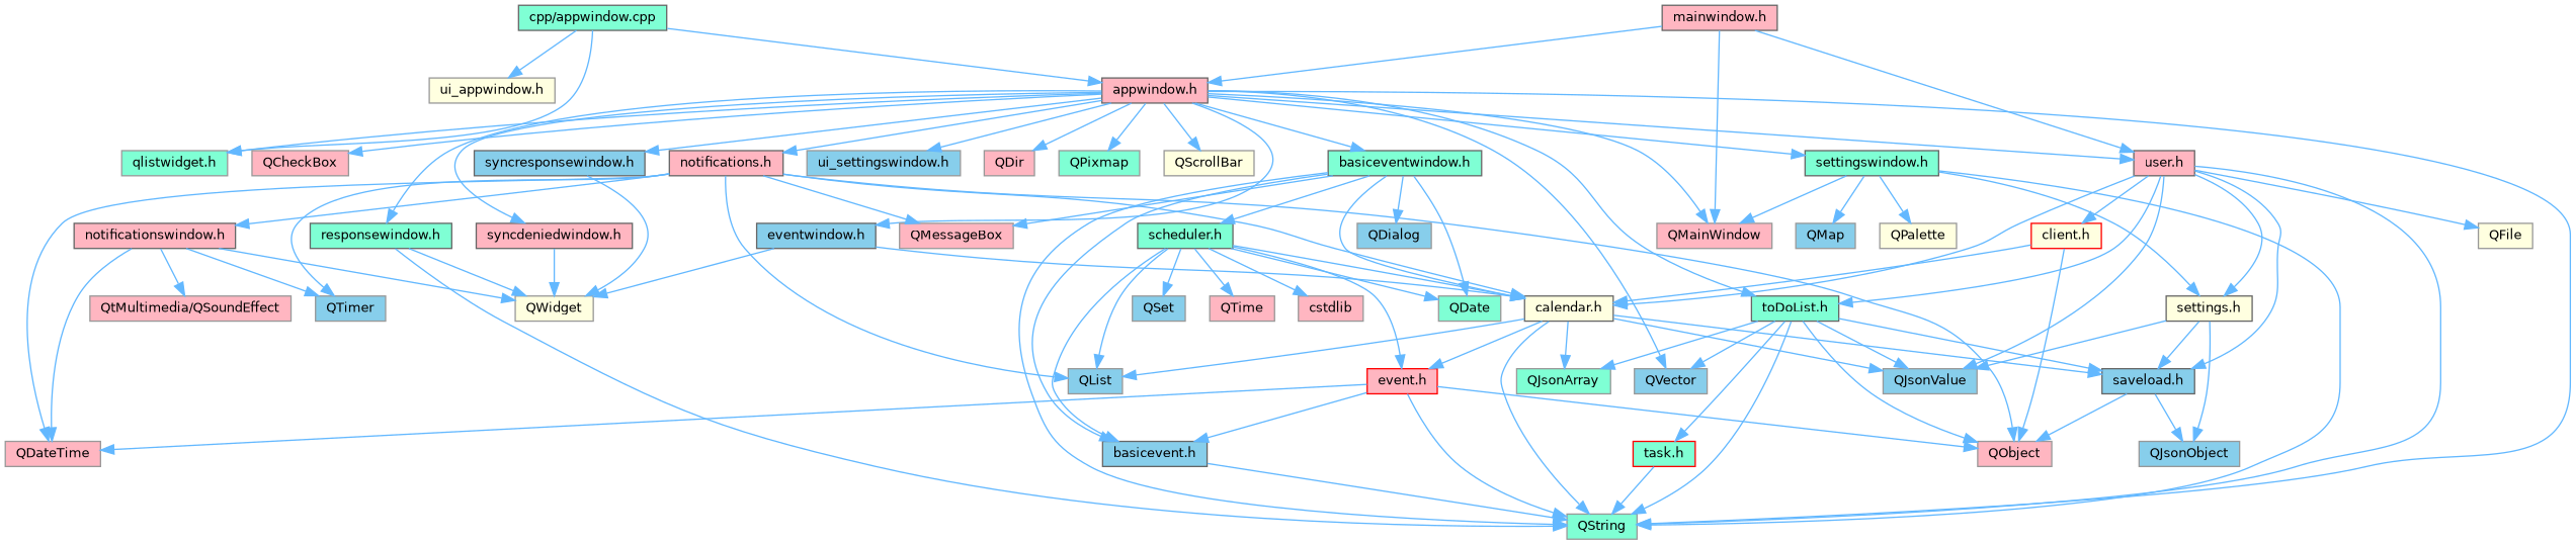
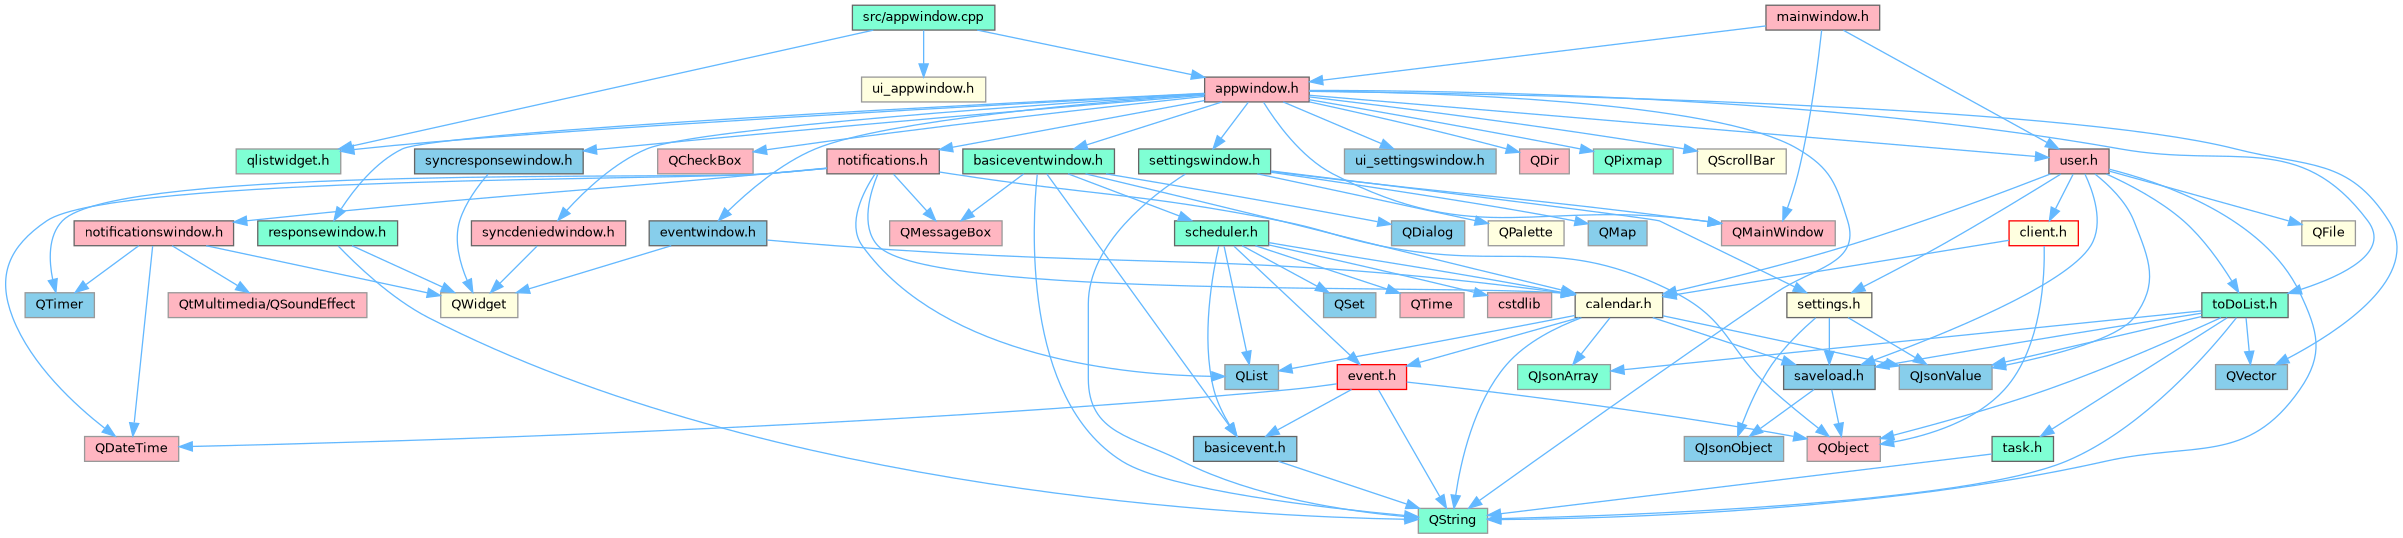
  digraph {
    node [color=grey60 fillcolor=lightpink fontname=Helvetica fontsize=10 shape=box style=filled]
    edge [color=steelblue1 fontname=Helvetica fontsize=10 labelfontname=Helvetica labelfontsize=10 style=solid]
-   n1 [color=gray40 fillcolor=aquamarine fontcolor=black height=0.2 label="cpp/appwindow.cpp" width=0.4]
+   n1 [color=gray40 fillcolor=aquamarine fontcolor=black height=0.2 label="src/appwindow.cpp" width=0.4]
    n2 [color=grey40 height=0.2 label="appwindow.h" width=0.4]
    n3 [fillcolor=aquamarine height=0.2 label="qlistwidget.h" width=0.4]
    n4 [fillcolor=lightyellow height=0.2 label="ui_appwindow.h" width=0.4]
    n5 [height=0.2 label=QCheckBox width=0.4]
    n6 [height=0.2 label=QDir width=0.4]
    n7 [height=0.2 label=QMainWindow width=0.4]
    n8 [fillcolor=aquamarine height=0.2 label=QPixmap width=0.4]
    n9 [fillcolor=lightyellow height=0.2 label=QScrollBar width=0.4]
    n10 [fillcolor=aquamarine height=0.2 label=QString width=0.4]
    n11 [fillcolor=skyblue height=0.2 label=QVector width=0.4]
    n12 [color=grey40 fillcolor=aquamarine height=0.2 label="basiceventwindow.h" width=0.4]
    n13 [color=grey40 fillcolor=skyblue height=0.2 label="eventwindow.h" width=0.4]
    n14 [color=grey40 height=0.2 label="user.h" width=0.4]
    n15 [color=grey40 fillcolor=aquamarine height=0.2 label="toDoList.h" width=0.4]
    n16 [color=grey40 height=0.2 label="notifications.h" width=0.4]
    n17 [color=grey40 fillcolor=aquamarine height=0.2 label="responsewindow.h" width=0.4]
    n18 [color=grey40 fillcolor=aquamarine height=0.2 label="settingswindow.h" width=0.4]
    n19 [color=grey40 height=0.2 label="syncdeniedwindow.h" width=0.4]
    n20 [color=grey40 fillcolor=skyblue height=0.2 label="syncresponsewindow.h" width=0.4]
    n21 [fillcolor=skyblue height=0.2 label="ui_settingswindow.h" width=0.4]
    n22 [color=grey40 fillcolor=skyblue height=0.2 label="basicevent.h" width=0.4]
    n23 [color=grey40 fillcolor=lightyellow height=0.2 label="calendar.h" width=0.4]
    n24 [color=grey40 fillcolor=aquamarine height=0.2 label="scheduler.h" width=0.4]
-   n25 [fillcolor=aquamarine height=0.2 label=QDate width=0.4]
    n26 [fillcolor=skyblue height=0.2 label=QDialog width=0.4]
    n27 [height=0.2 label=QMessageBox width=0.4]
    n28 [fillcolor=lightyellow height=0.2 label=QWidget width=0.4]
    n29 [color=grey40 height=0.2 label="mainwindow.h" width=0.4]
    n30 [color=grey40 fillcolor=skyblue height=0.2 label="saveload.h" width=0.4]
    n31 [fillcolor=skyblue height=0.2 label=QJsonValue width=0.4]
    n32 [color=red fillcolor=lightyellow height=0.2 label="client.h" width=0.4]
    n33 [color=grey40 fillcolor=lightyellow height=0.2 label="settings.h" width=0.4]
    n34 [fillcolor=lightyellow height=0.2 label=QFile width=0.4]
    n35 [fillcolor=aquamarine height=0.2 label=QJsonArray width=0.4]
    n36 [height=0.2 label=QObject width=0.4]
-   n37 [color=red fillcolor=aquamarine height=0.2 label="task.h" width=0.4]
+   n37 [color=grey40 fillcolor=aquamarine height=0.2 label="task.h" width=0.4]
    n38 [fillcolor=skyblue height=0.2 label=QList width=0.4]
    n39 [height=0.2 label=QDateTime width=0.4]
    n40 [fillcolor=skyblue height=0.2 label=QTimer width=0.4]
    n41 [color=grey40 height=0.2 label="notificationswindow.h" width=0.4]
    n42 [fillcolor=skyblue height=0.2 label=QMap width=0.4]
    n43 [fillcolor=lightyellow height=0.2 label=QPalette width=0.4]
    n44 [color=red height=0.2 label="event.h" width=0.4]
    n45 [fillcolor=skyblue height=0.2 label=QSet width=0.4]
    n46 [height=0.2 label=QTime width=0.4]
    n47 [height=0.2 label=cstdlib width=0.4]
    n48 [fillcolor=skyblue height=0.2 label=QJsonObject width=0.4]
    n49 [height=0.2 label="QtMultimedia/QSoundEffect" width=0.4]
    n1 -> n2
    n1 -> n3
    n1 -> n4
    n2 -> n3
    n2 -> n5
    n2 -> n6
    n2 -> n7
    n2 -> n8
    n2 -> n9
    n2 -> n10
    n2 -> n11
    n2 -> n12
    n2 -> n13
    n2 -> n14
    n2 -> n15
    n2 -> n16
    n2 -> n17
    n2 -> n18
    n2 -> n19
    n2 -> n20
    n2 -> n21
    n12 -> n10
    n12 -> n22
    n12 -> n23
    n12 -> n24
-   n12 -> n25
    n12 -> n26
    n12 -> n27
    n13 -> n23
    n13 -> n28
    n14 -> n10
    n14 -> n15
    n14 -> n23
    n14 -> n30
    n14 -> n31
    n14 -> n32
    n14 -> n33
    n14 -> n34
    n15 -> n10
    n15 -> n11
    n15 -> n30
    n15 -> n31
    n15 -> n35
    n15 -> n36
    n15 -> n37
    n16 -> n23
    n16 -> n27
    n16 -> n36
    n16 -> n38
    n16 -> n39
    n16 -> n40
    n16 -> n41
    n17 -> n10
    n17 -> n28
    n18 -> n7
    n18 -> n10
    n18 -> n33
    n18 -> n42
    n18 -> n43
    n19 -> n28
    n20 -> n28
    n22 -> n10
    n23 -> n10
    n23 -> n30
    n23 -> n31
    n23 -> n35
    n23 -> n38
    n23 -> n44
    n24 -> n22
    n24 -> n23
-   n24 -> n25
    n24 -> n38
    n24 -> n44
    n24 -> n45
    n24 -> n46
    n24 -> n47
    n29 -> n2
    n29 -> n7
    n29 -> n14
    n30 -> n36
    n30 -> n48
    n32 -> n23
    n32 -> n36
    n33 -> n30
    n33 -> n31
    n33 -> n48
    n37 -> n10
    n41 -> n28
    n41 -> n39
    n41 -> n40
    n41 -> n49
    n44 -> n10
    n44 -> n22
    n44 -> n36
    n44 -> n39
  }
